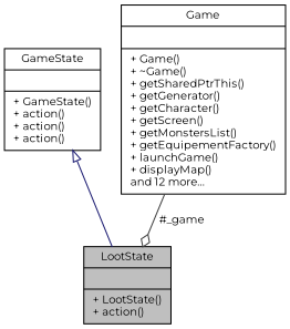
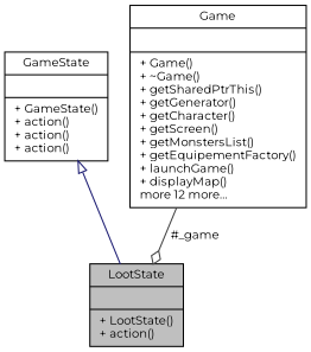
  digraph {
    fontname=Montserrat
    node [color=black fillcolor=white fontname=Montserrat fontsize=10 shape=record style=filled]
    edge [fontname=Montserrat fontsize=10 labelfontname=Helvetica labelfontsize=10 style=solid]
    n1 [fillcolor=grey75 fontcolor=black height=0.2 label="{LootState\n||+ LootState()\l+ action()\l}" width=0.4]
    n2 [height=0.2 label="{GameState\n||+ GameState()\l+ action()\l+ action()\l+ action()\l}" width=0.4]
-   n3 [height=0.2 label="{Game\n||+ Game()\l+ ~Game()\l+ getSharedPtrThis()\l+ getGenerator()\l+ getCharacter()\l+ getScreen()\l+ getMonstersList()\l+ getEquipementFactory()\l+ launchGame()\l+ displayMap()\land 12 more...\l}" width=0.4]
+   n3 [height=0.2 label="{Game\n||+ Game()\l+ ~Game()\l+ getSharedPtrThis()\l+ getGenerator()\l+ getCharacter()\l+ getScreen()\l+ getMonstersList()\l+ getEquipementFactory()\l+ launchGame()\l+ displayMap()\lmore 12 more...\l}" width=0.4]
    n2 -> n1 [arrowtail=onormal color=midnightblue dir=back]
    n3 -> n1 [arrowhead=odiamond color=grey25 label=" #_game"]
  }
